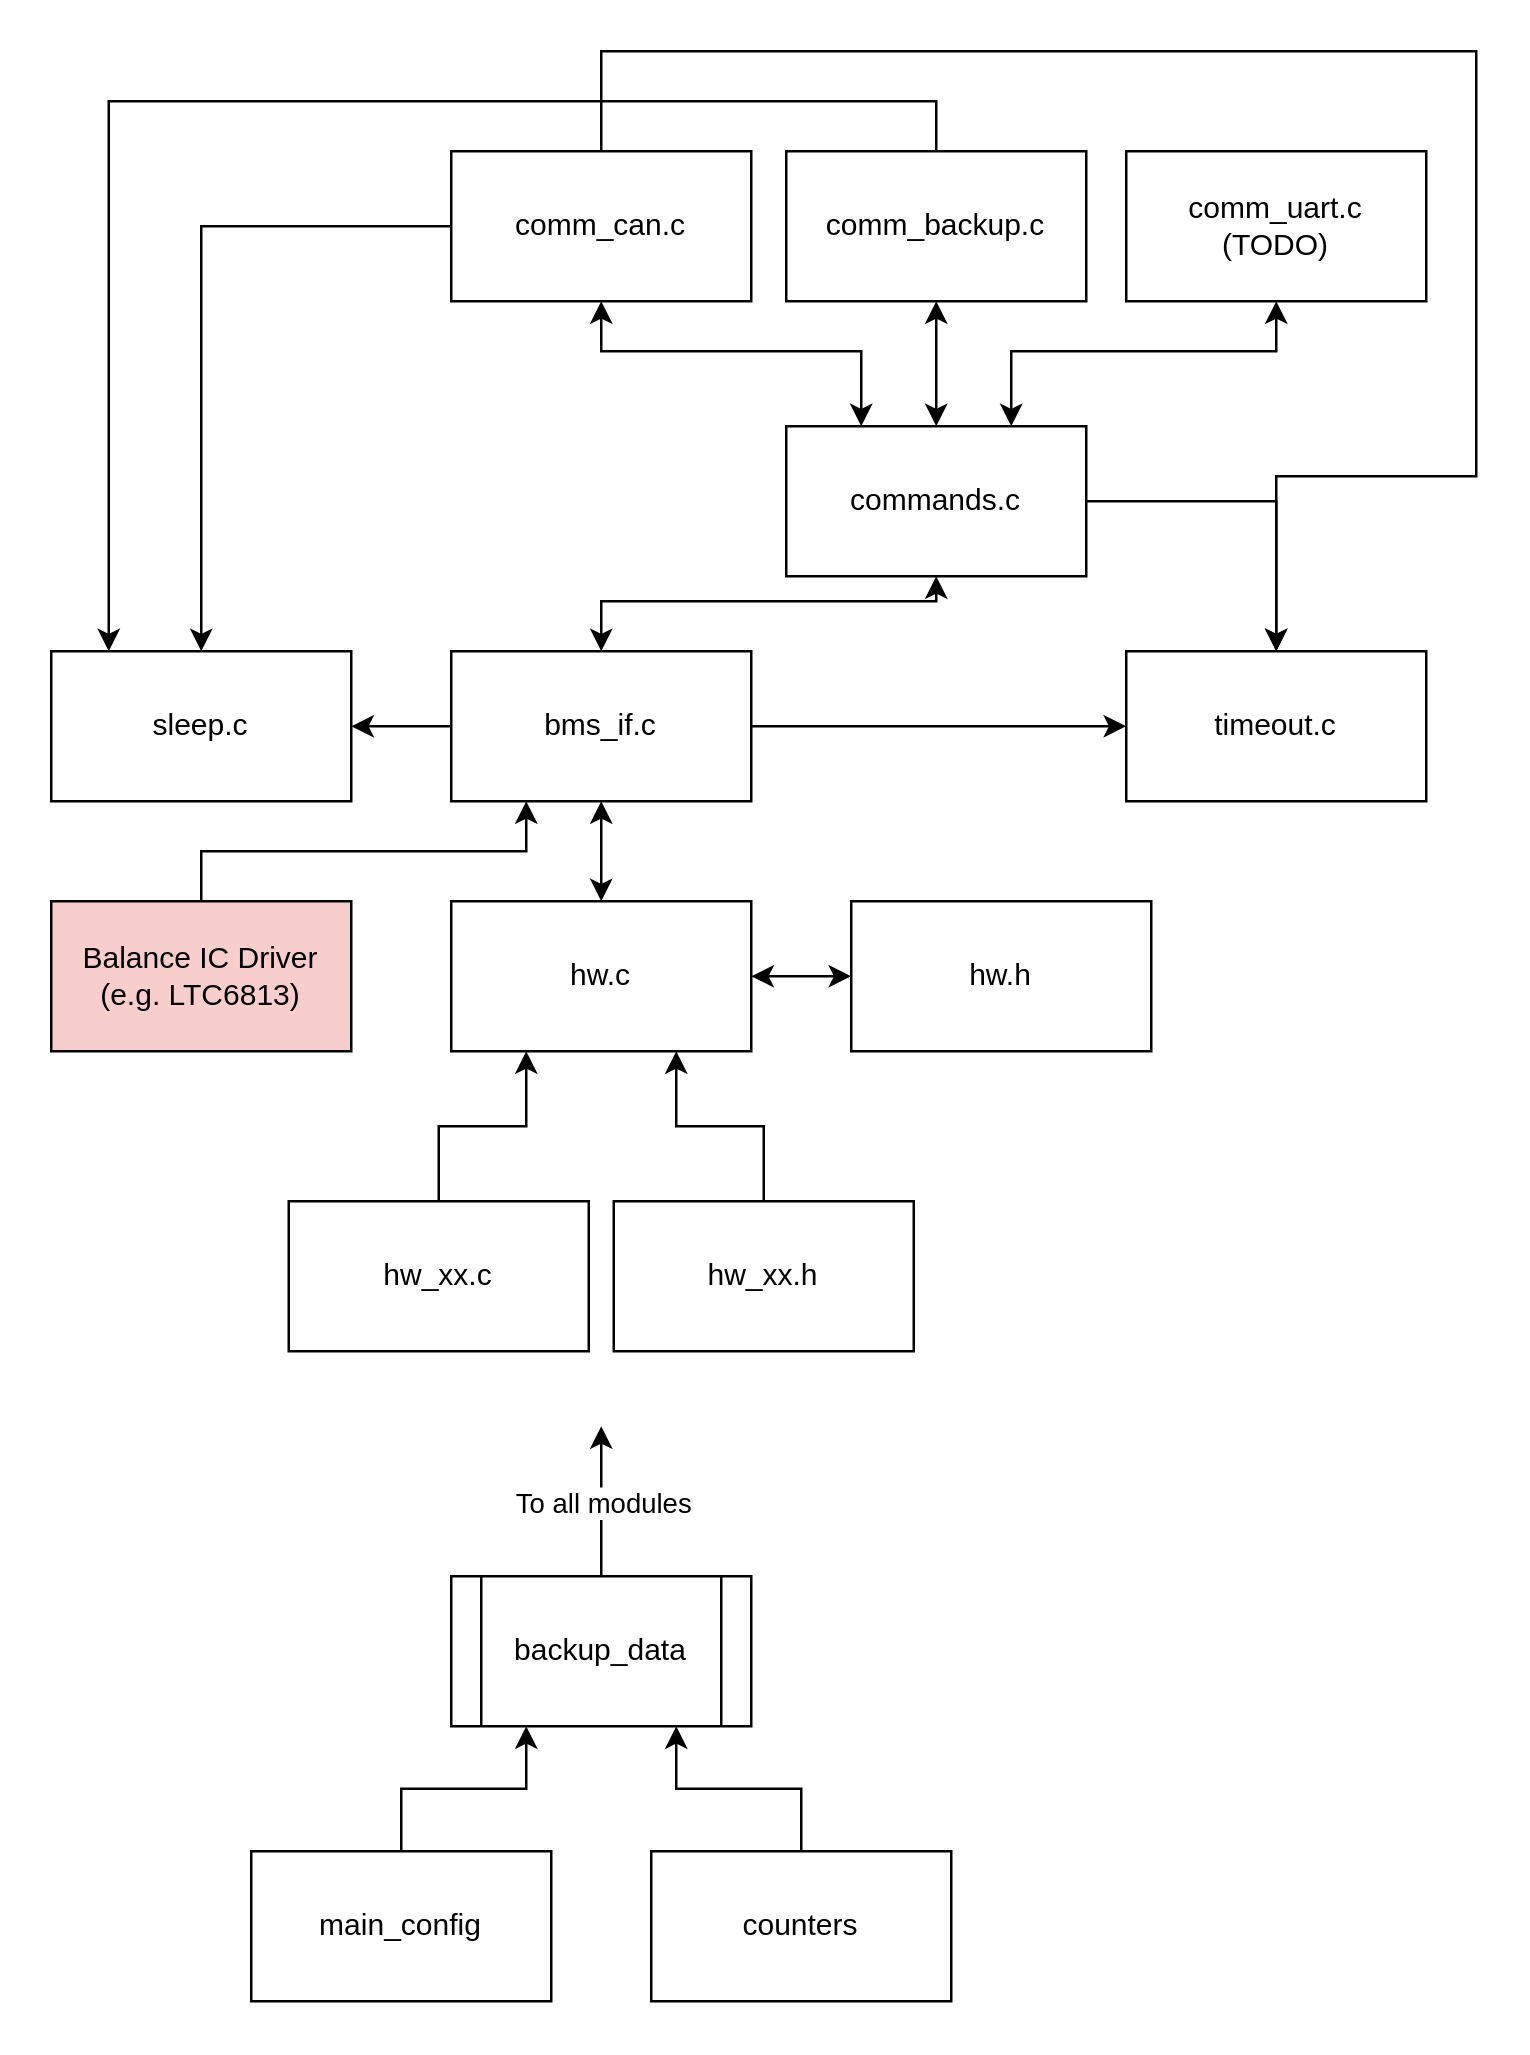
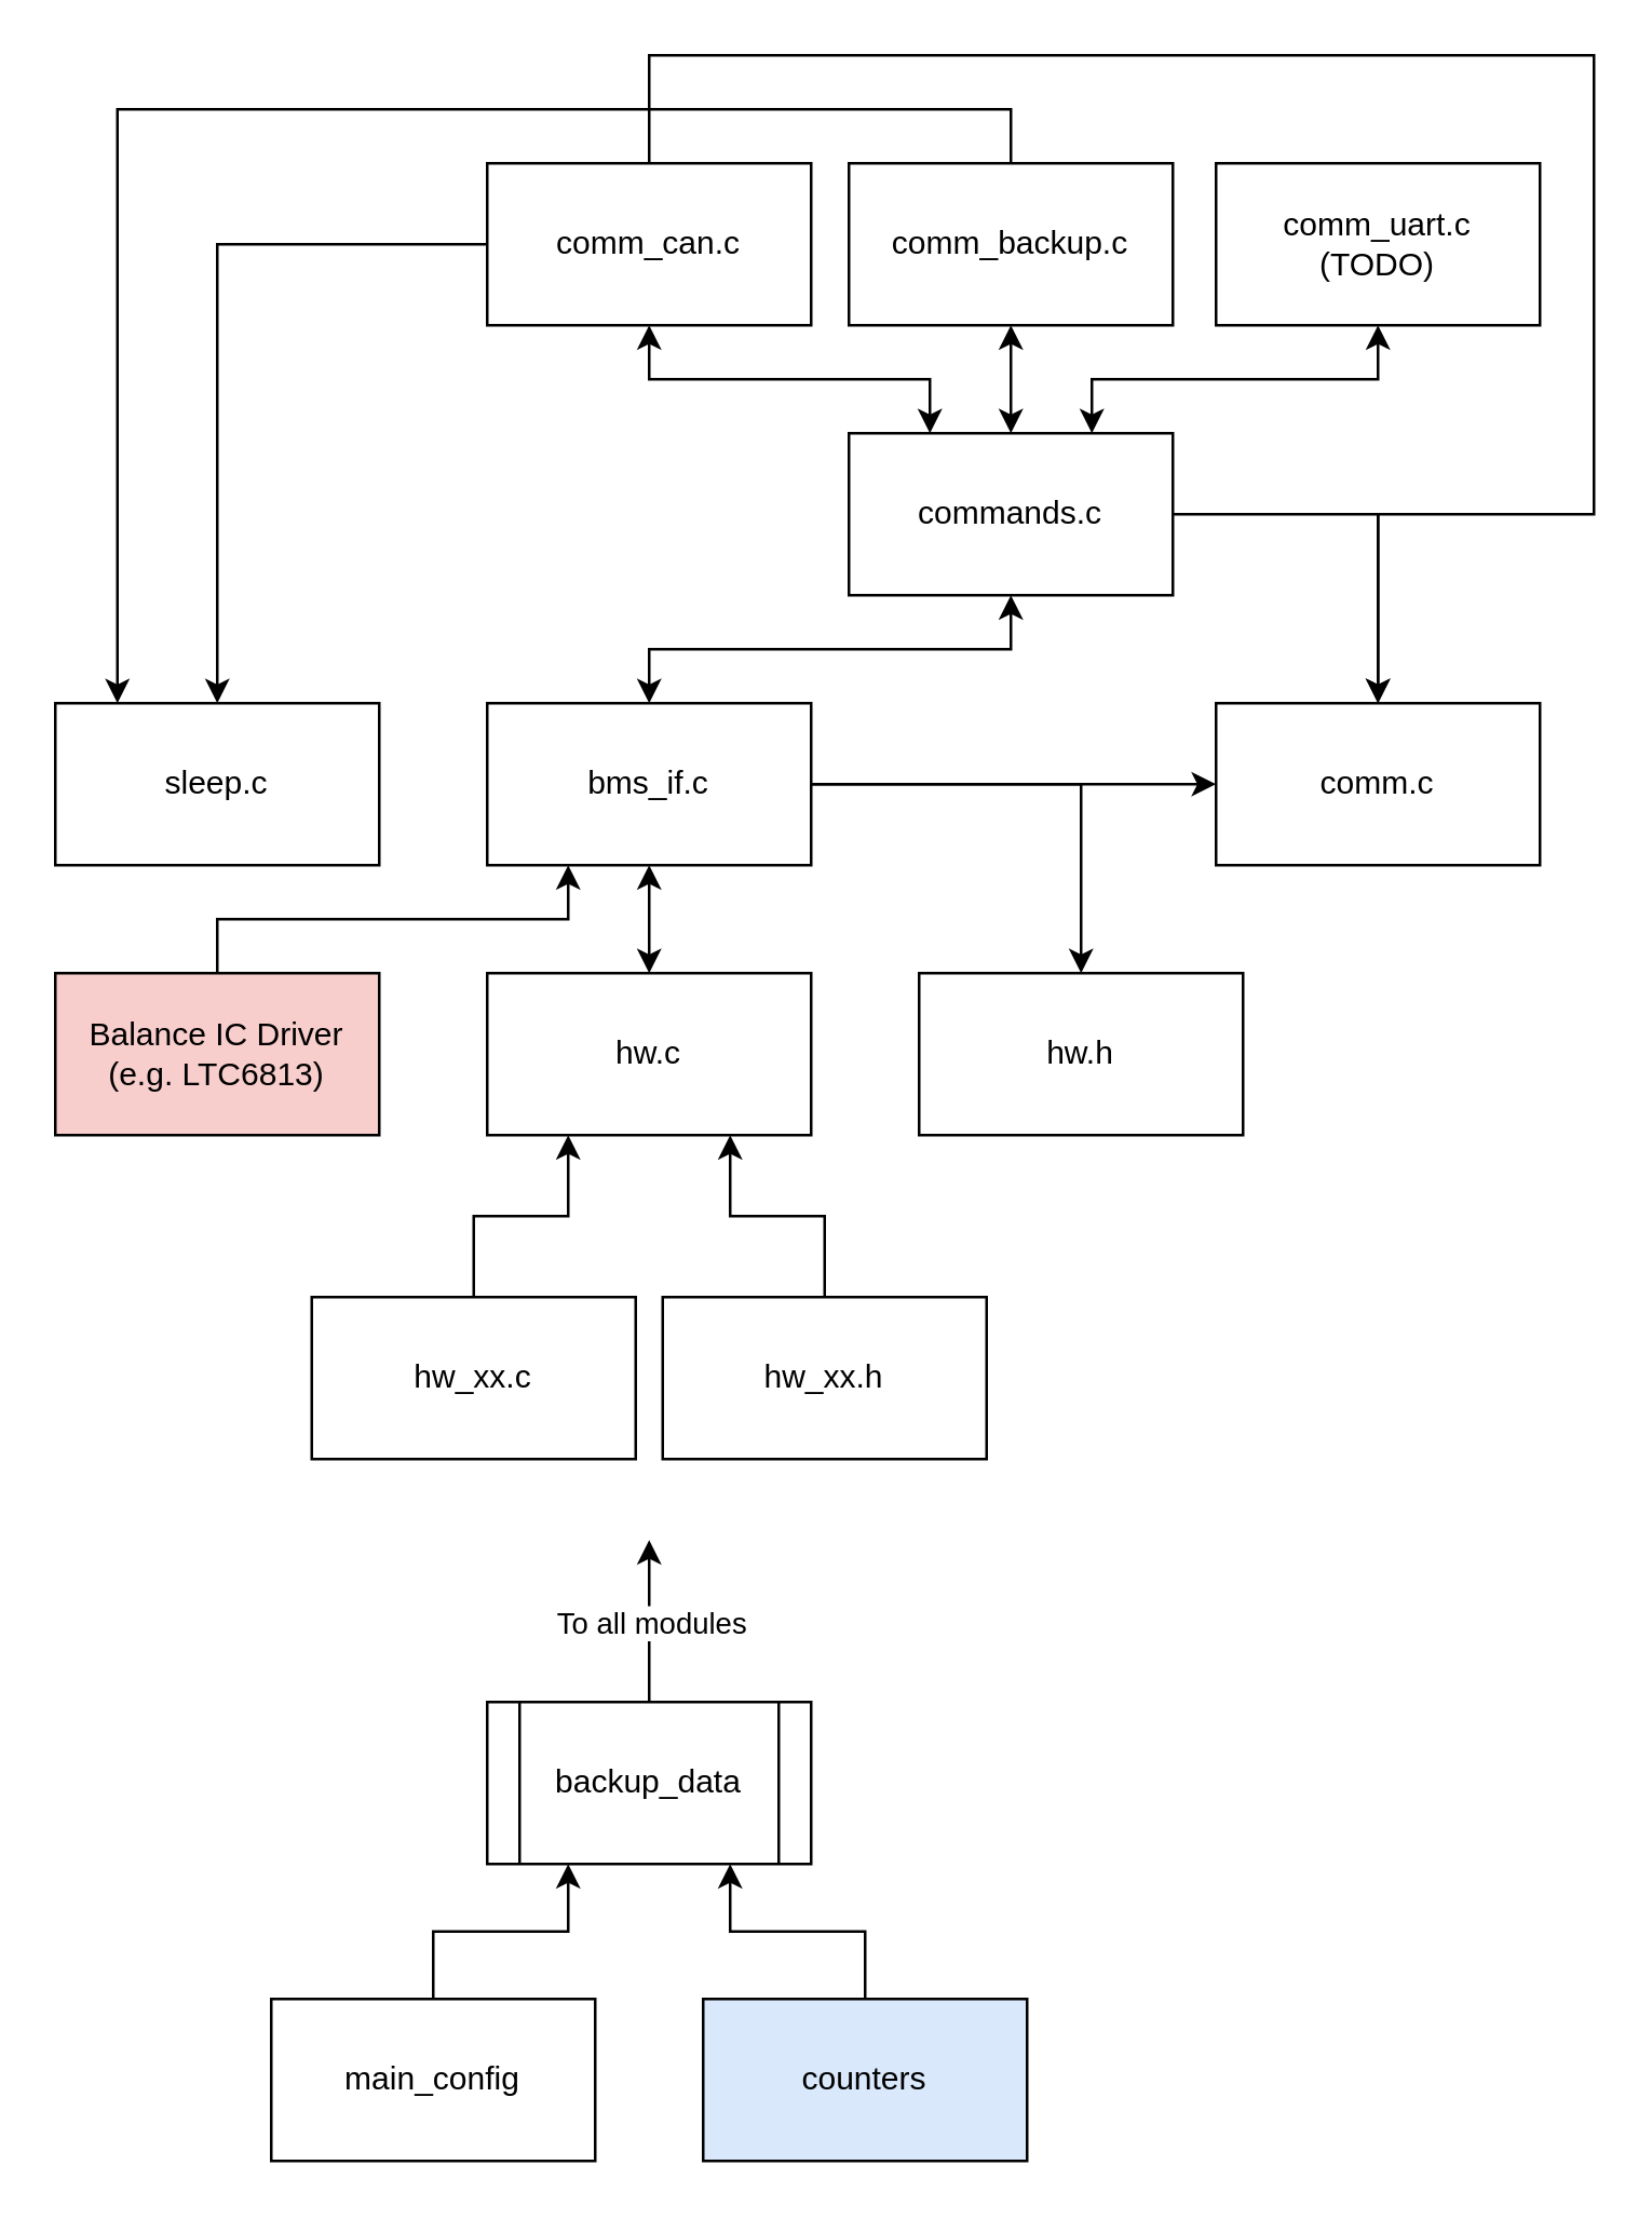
  <mxCell id="0" />
  <mxCell id="1" parent="0" />
  <mxCell id="2" style="edgeStyle=orthogonalEdgeStyle;rounded=0;orthogonalLoop=1;jettySize=auto;html=1;entryX=0.5;entryY=1;entryDx=0;entryDy=0;startArrow=classic;startFill=1;exitX=0.5;exitY=0;exitDx=0;exitDy=0;" parent="1" source="5" target="13" edge="1"><mxGeometry relative="1" as="geometry"><Array as="points"><mxPoint x="240" y="240" /><mxPoint x="374" y="240" /></Array></mxGeometry></mxCell>
- <mxCell id="3" style="edgeStyle=orthogonalEdgeStyle;rounded=0;orthogonalLoop=1;jettySize=auto;html=1;entryX=1;entryY=0.5;entryDx=0;entryDy=0;startArrow=none;startFill=0;" parent="1" source="5" target="25" edge="1"><mxGeometry relative="1" as="geometry" /></mxCell>
+ <mxCell id="3" style="edgeStyle=orthogonalEdgeStyle;rounded=0;orthogonalLoop=1;jettySize=auto;html=1;startArrow=none;startFill=0;" parent="1" source="5" target="15" edge="1"><mxGeometry relative="1" as="geometry" /></mxCell>
  <mxCell id="4" style="edgeStyle=orthogonalEdgeStyle;rounded=0;orthogonalLoop=1;jettySize=auto;html=1;entryX=0;entryY=0.5;entryDx=0;entryDy=0;startArrow=none;startFill=0;" parent="1" source="5" target="26" edge="1"><mxGeometry relative="1" as="geometry" /></mxCell>
  <mxCell id="5" value="bms_if.c" style="rounded=0;whiteSpace=wrap;html=1;" parent="1" vertex="1"><mxGeometry x="180" y="260" width="120" height="60" as="geometry" /></mxCell>
  <mxCell id="6" value="hw.c" style="rounded=0;whiteSpace=wrap;html=1;" parent="1" vertex="1"><mxGeometry x="180" y="360" width="120" height="60" as="geometry" /></mxCell>
  <mxCell id="7" value="" style="endArrow=classic;startArrow=classic;html=1;exitX=0.5;exitY=0;exitDx=0;exitDy=0;entryX=0.5;entryY=1;entryDx=0;entryDy=0;" parent="1" source="6" target="5" edge="1"><mxGeometry width="50" height="50" relative="1" as="geometry"><mxPoint x="200" y="340" as="sourcePoint" /><mxPoint x="250" y="290" as="targetPoint" /></mxGeometry></mxCell>
  <mxCell id="8" style="edgeStyle=orthogonalEdgeStyle;rounded=0;orthogonalLoop=1;jettySize=auto;html=1;entryX=0.25;entryY=1;entryDx=0;entryDy=0;" parent="1" source="9" target="6" edge="1"><mxGeometry relative="1" as="geometry" /></mxCell>
  <mxCell id="9" value="hw_xx.c" style="rounded=0;whiteSpace=wrap;html=1;" parent="1" vertex="1"><mxGeometry x="115" y="480" width="120" height="60" as="geometry" /></mxCell>
  <mxCell id="10" style="edgeStyle=orthogonalEdgeStyle;rounded=0;orthogonalLoop=1;jettySize=auto;html=1;entryX=0.75;entryY=1;entryDx=0;entryDy=0;" parent="1" source="11" target="6" edge="1"><mxGeometry relative="1" as="geometry" /></mxCell>
  <mxCell id="11" value="hw_xx.h" style="rounded=0;whiteSpace=wrap;html=1;" parent="1" vertex="1"><mxGeometry x="245" y="480" width="120" height="60" as="geometry" /></mxCell>
  <mxCell id="12" style="edgeStyle=orthogonalEdgeStyle;rounded=0;orthogonalLoop=1;jettySize=auto;html=1;startArrow=none;startFill=0;" parent="1" source="13" target="26" edge="1"><mxGeometry relative="1" as="geometry" /></mxCell>
- <mxCell id="13" value="commands.c" style="rounded=0;whiteSpace=wrap;html=1;" parent="1" vertex="1"><mxGeometry x="314" y="170" width="120" height="60" as="geometry" /></mxCell>
- <mxCell id="14" style="edgeStyle=orthogonalEdgeStyle;rounded=0;orthogonalLoop=1;jettySize=auto;html=1;entryX=1;entryY=0.5;entryDx=0;entryDy=0;startArrow=classic;startFill=1;" parent="1" source="15" target="6" edge="1"><mxGeometry relative="1" as="geometry" /></mxCell>
+ <mxCell id="13" value="commands.c" style="rounded=0;whiteSpace=wrap;html=1;" parent="1" vertex="1"><mxGeometry x="314" y="160" width="120" height="60" as="geometry" /></mxCell>
  <mxCell id="15" value="hw.h" style="rounded=0;whiteSpace=wrap;html=1;" parent="1" vertex="1"><mxGeometry x="340" y="360" width="120" height="60" as="geometry" /></mxCell>
  <mxCell id="16" style="edgeStyle=orthogonalEdgeStyle;rounded=0;orthogonalLoop=1;jettySize=auto;html=1;entryX=0.25;entryY=0;entryDx=0;entryDy=0;startArrow=classic;startFill=1;" parent="1" source="18" target="13" edge="1"><mxGeometry relative="1" as="geometry"><Array as="points"><mxPoint x="240" y="140" /><mxPoint x="344" y="140" /></Array></mxGeometry></mxCell>
  <mxCell id="17" style="edgeStyle=orthogonalEdgeStyle;rounded=0;orthogonalLoop=1;jettySize=auto;html=1;startArrow=none;startFill=0;" parent="1" source="18" target="25" edge="1"><mxGeometry relative="1" as="geometry" /></mxCell>
  <mxCell id="18" value="comm_can.c" style="rounded=0;whiteSpace=wrap;html=1;" parent="1" vertex="1"><mxGeometry x="180" y="60" width="120" height="60" as="geometry" /></mxCell>
  <mxCell id="19" style="edgeStyle=orthogonalEdgeStyle;rounded=0;orthogonalLoop=1;jettySize=auto;html=1;startArrow=classic;startFill=1;entryX=0.5;entryY=0;entryDx=0;entryDy=0;" parent="1" source="22" target="13" edge="1"><mxGeometry relative="1" as="geometry"><mxPoint x="360" y="150" as="targetPoint" /></mxGeometry></mxCell>
  <mxCell id="20" style="edgeStyle=orthogonalEdgeStyle;rounded=0;orthogonalLoop=1;jettySize=auto;html=1;startArrow=none;startFill=0;exitX=0.5;exitY=0;exitDx=0;exitDy=0;" parent="1" source="22" target="25" edge="1"><mxGeometry relative="1" as="geometry"><Array as="points"><mxPoint x="374" y="40" /><mxPoint x="43" y="40" /></Array><mxPoint x="-50" y="260" as="targetPoint" /></mxGeometry></mxCell>
  <mxCell id="21" style="edgeStyle=orthogonalEdgeStyle;rounded=0;orthogonalLoop=1;jettySize=auto;html=1;entryX=0.5;entryY=0;entryDx=0;entryDy=0;exitX=0.5;exitY=0;exitDx=0;exitDy=0;" parent="1" source="18" target="26" edge="1"><mxGeometry relative="1" as="geometry"><Array as="points"><mxPoint x="240" y="20" /><mxPoint x="590" y="20" /><mxPoint x="590" y="190" /><mxPoint x="510" y="190" /></Array></mxGeometry></mxCell>
  <mxCell id="22" value="comm_backup.c" style="rounded=0;whiteSpace=wrap;html=1;" parent="1" vertex="1"><mxGeometry x="314" y="60" width="120" height="60" as="geometry" /></mxCell>
  <mxCell id="23" style="edgeStyle=orthogonalEdgeStyle;rounded=0;orthogonalLoop=1;jettySize=auto;html=1;startArrow=classic;startFill=1;entryX=0.75;entryY=0;entryDx=0;entryDy=0;" parent="1" source="24" target="13" edge="1"><mxGeometry relative="1" as="geometry"><mxPoint x="490" y="160" as="targetPoint" /><Array as="points"><mxPoint x="510" y="140" /><mxPoint x="404" y="140" /></Array></mxGeometry></mxCell>
  <mxCell id="24" value="comm_uart.c&lt;br&gt;(TODO)" style="rounded=0;whiteSpace=wrap;html=1;" parent="1" vertex="1"><mxGeometry x="450" y="60" width="120" height="60" as="geometry" /></mxCell>
  <mxCell id="25" value="sleep.c" style="rounded=0;whiteSpace=wrap;html=1;" parent="1" vertex="1"><mxGeometry x="20" y="260" width="120" height="60" as="geometry" /></mxCell>
- <mxCell id="26" value="timeout.c" style="rounded=0;whiteSpace=wrap;html=1;" parent="1" vertex="1"><mxGeometry x="450" y="260" width="120" height="60" as="geometry" /></mxCell>
+ <mxCell id="26" value="comm.c" style="rounded=0;whiteSpace=wrap;html=1;" parent="1" vertex="1"><mxGeometry x="450" y="260" width="120" height="60" as="geometry" /></mxCell>
  <mxCell id="27" style="edgeStyle=orthogonalEdgeStyle;rounded=0;orthogonalLoop=1;jettySize=auto;html=1;" parent="1" source="29" edge="1"><mxGeometry relative="1" as="geometry"><mxPoint x="240" y="570" as="targetPoint" /></mxGeometry></mxCell>
  <mxCell id="28" value="To all modules" style="edgeLabel;html=1;align=center;verticalAlign=middle;resizable=0;points=[];" parent="27" vertex="1" connectable="0"><mxGeometry x="0.218" y="-1" relative="1" as="geometry"><mxPoint x="-1" y="6.55" as="offset" /></mxGeometry></mxCell>
  <mxCell id="29" value="backup_data" style="shape=process;whiteSpace=wrap;html=1;backgroundOutline=1;" parent="1" vertex="1"><mxGeometry x="180" y="630" width="120" height="60" as="geometry" /></mxCell>
  <mxCell id="30" style="edgeStyle=orthogonalEdgeStyle;rounded=0;orthogonalLoop=1;jettySize=auto;html=1;entryX=0.25;entryY=1;entryDx=0;entryDy=0;" parent="1" source="31" target="29" edge="1"><mxGeometry relative="1" as="geometry"><Array as="points"><mxPoint x="160" y="715" /><mxPoint x="210" y="715" /></Array></mxGeometry></mxCell>
  <mxCell id="31" value="main_config" style="rounded=0;whiteSpace=wrap;html=1;" parent="1" vertex="1"><mxGeometry x="100" y="740" width="120" height="60" as="geometry" /></mxCell>
  <mxCell id="32" style="edgeStyle=orthogonalEdgeStyle;rounded=0;orthogonalLoop=1;jettySize=auto;html=1;entryX=0.75;entryY=1;entryDx=0;entryDy=0;" parent="1" source="33" target="29" edge="1"><mxGeometry relative="1" as="geometry" /></mxCell>
- <mxCell id="33" value="counters" style="rounded=0;whiteSpace=wrap;html=1;" parent="1" vertex="1"><mxGeometry x="260" y="740" width="120" height="60" as="geometry" /></mxCell>
+ <mxCell id="33" value="counters" style="rounded=0;whiteSpace=wrap;html=1;fillColor=#dae8fc;" parent="1" vertex="1"><mxGeometry x="260" y="740" width="120" height="60" as="geometry" /></mxCell>
  <mxCell id="34" style="edgeStyle=orthogonalEdgeStyle;rounded=0;orthogonalLoop=1;jettySize=auto;html=1;entryX=0.25;entryY=1;entryDx=0;entryDy=0;" parent="1" source="35" target="5" edge="1"><mxGeometry relative="1" as="geometry"><Array as="points"><mxPoint x="80" y="340" /><mxPoint x="210" y="340" /></Array></mxGeometry></mxCell>
  <mxCell id="35" value="Balance IC Driver&lt;br&gt;(e.g. LTC6813)" style="rounded=0;whiteSpace=wrap;html=1;fillColor=#f8cecc;" parent="1" vertex="1"><mxGeometry x="20" y="360" width="120" height="60" as="geometry" /></mxCell>
